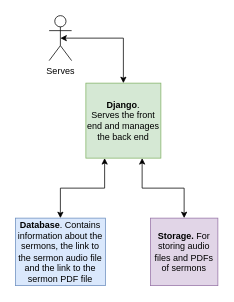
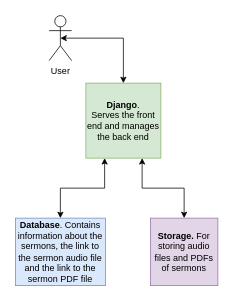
  <mxCell id="0" />
  <mxCell id="1" parent="0" />
  <mxCell id="2" style="edgeStyle=orthogonalEdgeStyle;rounded=0;orthogonalLoop=1;jettySize=auto;html=1;exitX=0.25;exitY=1;exitDx=0;exitDy=0;startArrow=classic;startFill=1;" parent="1" source="3" target="4" edge="1"><mxGeometry relative="1" as="geometry" /></mxCell>
  <mxCell id="3" value="&lt;b&gt;Django&lt;/b&gt;.&lt;div&gt;Serves the front end and manages the back end&lt;/div&gt;" style="whiteSpace=wrap;html=1;aspect=fixed;fillColor=#d5e8d4;strokeColor=#82b366;" parent="1" vertex="1"><mxGeometry x="114" y="110" width="100" height="100" as="geometry" /></mxCell>
  <mxCell id="4" value="&lt;b&gt;Database&lt;/b&gt;. Contains information about the sermons, the link to the sermon audio file and the link to the sermon PDF file" style="rounded=0;whiteSpace=wrap;html=1;fillColor=#dae8fc;strokeColor=#6c8ebf;" parent="1" vertex="1"><mxGeometry x="20" y="290" width="120" height="90" as="geometry" /></mxCell>
  <mxCell id="5" style="edgeStyle=orthogonalEdgeStyle;rounded=0;orthogonalLoop=1;jettySize=auto;html=1;exitX=0.5;exitY=0;exitDx=0;exitDy=0;entryX=0.75;entryY=1;entryDx=0;entryDy=0;startArrow=classic;startFill=1;" parent="1" source="6" target="3" edge="1"><mxGeometry relative="1" as="geometry" /></mxCell>
  <mxCell id="6" value="&lt;b&gt;Storage. &lt;/b&gt;For storing audio files and PDFs of sermons" style="whiteSpace=wrap;html=1;aspect=fixed;fillColor=#e1d5e7;strokeColor=#9673a6;" parent="1" vertex="1"><mxGeometry x="200" y="290" width="90" height="90" as="geometry" /></mxCell>
  <mxCell id="7" style="edgeStyle=orthogonalEdgeStyle;rounded=0;orthogonalLoop=1;jettySize=auto;html=1;exitX=0.5;exitY=0.5;exitDx=0;exitDy=0;exitPerimeter=0;entryX=0.5;entryY=0;entryDx=0;entryDy=0;startArrow=classic;startFill=1;" edge="1" parent="1" source="8" target="3"><mxGeometry relative="1" as="geometry" /></mxCell>
- <mxCell id="8" value="Serves&lt;div&gt;&lt;br&gt;&lt;/div&gt;" style="shape=umlActor;verticalLabelPosition=bottom;verticalAlign=top;html=1;outlineConnect=0;" vertex="1" parent="1"><mxGeometry x="65" y="20" width="30" height="60" as="geometry" /></mxCell>
+ <mxCell id="8" value="User&lt;div&gt;&lt;br&gt;&lt;/div&gt;" style="shape=umlActor;verticalLabelPosition=bottom;verticalAlign=top;html=1;outlineConnect=0;" vertex="1" parent="1"><mxGeometry x="65" y="20" width="30" height="60" as="geometry" /></mxCell>
